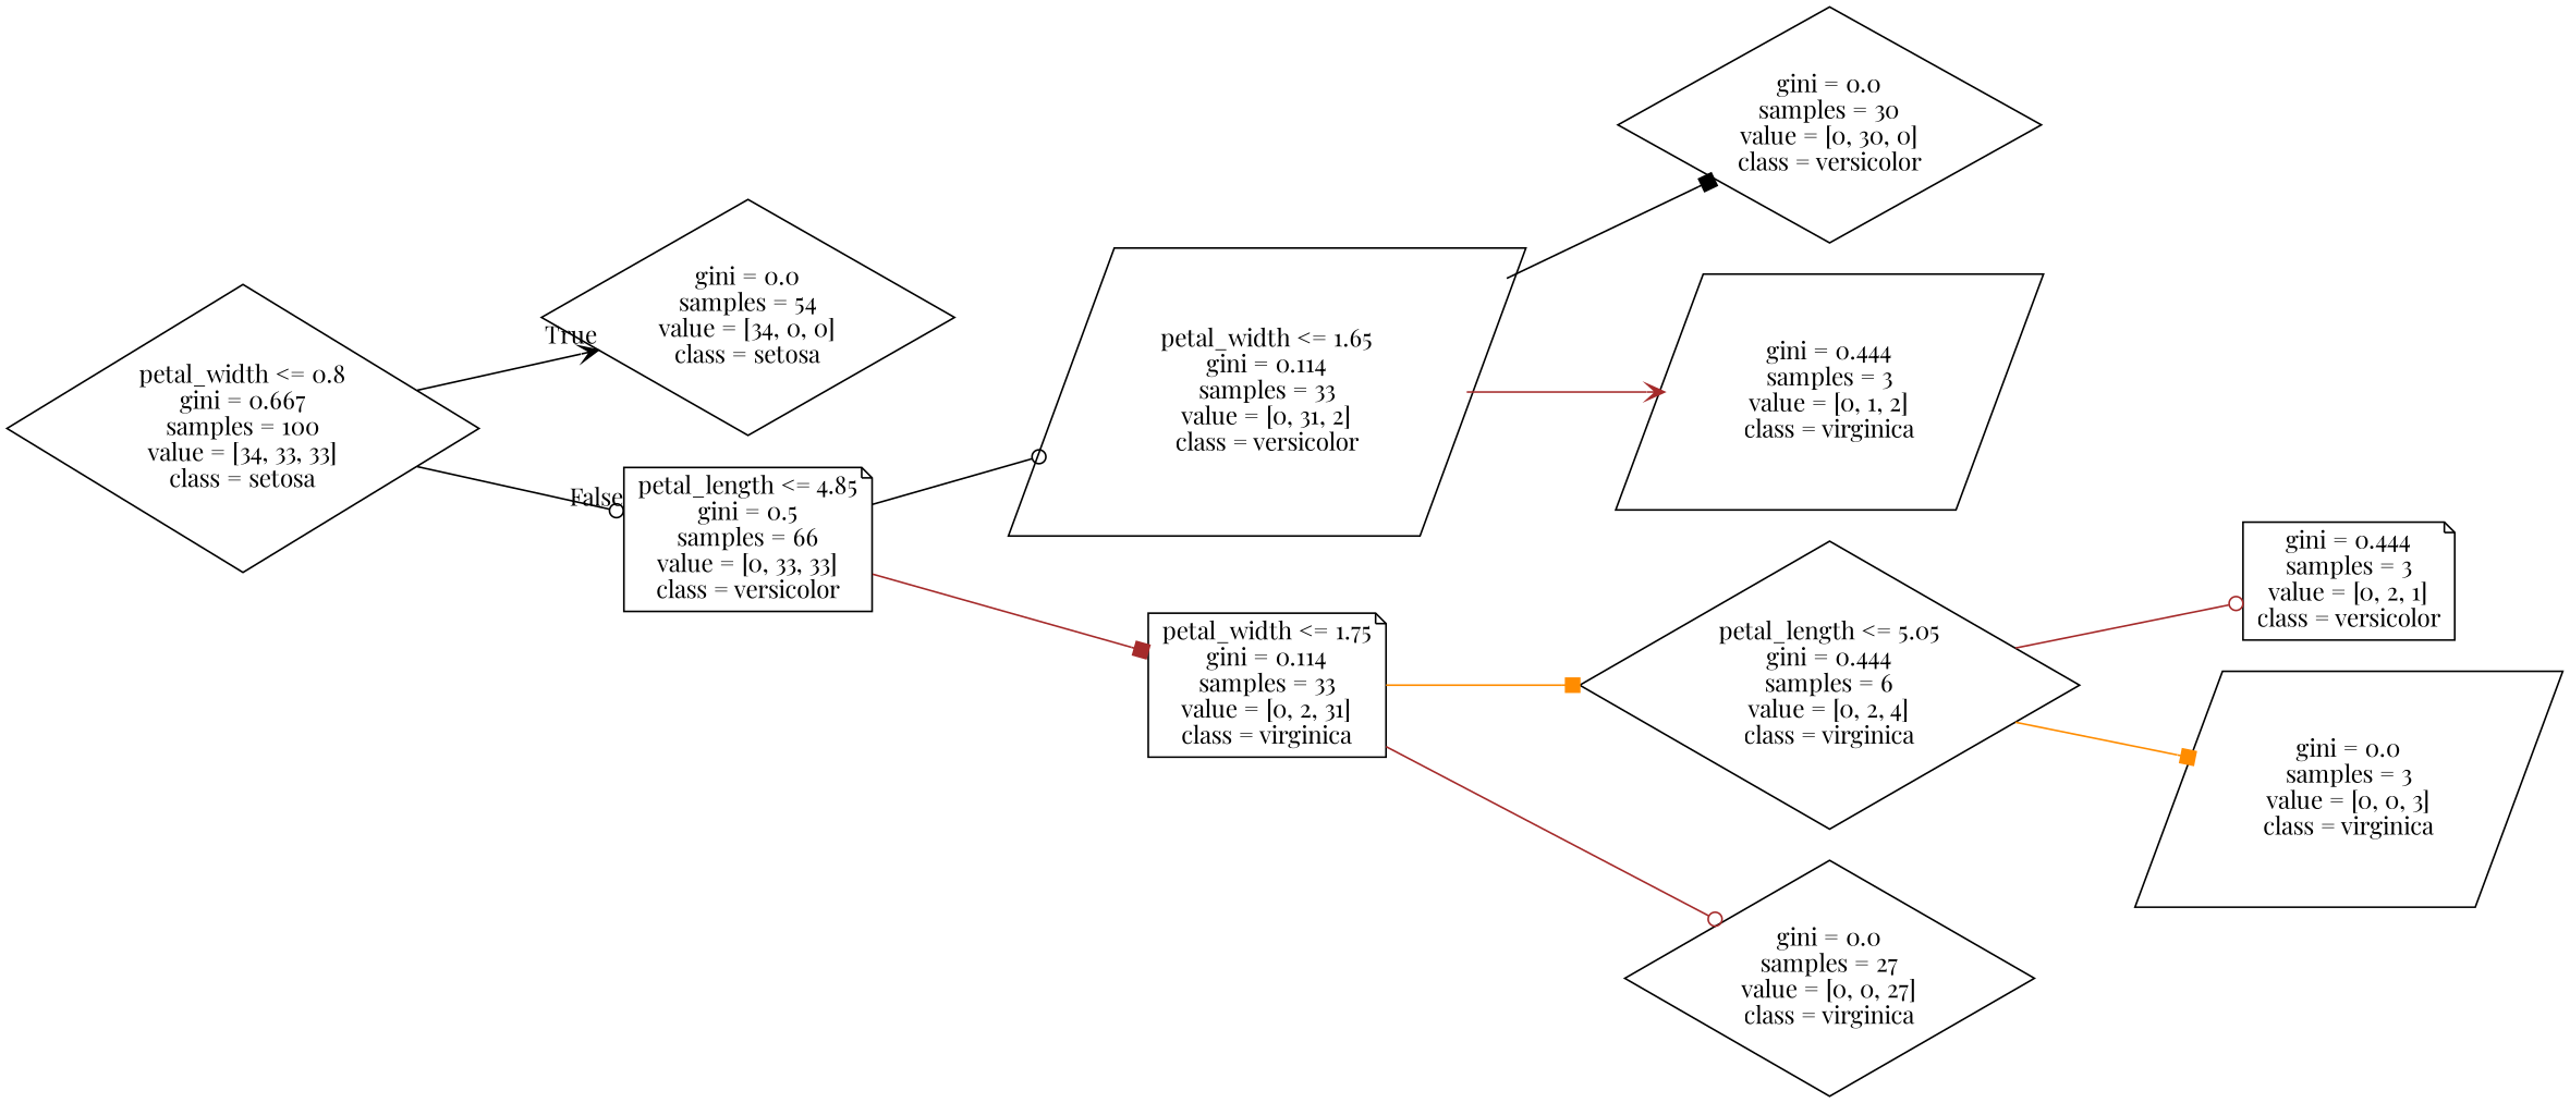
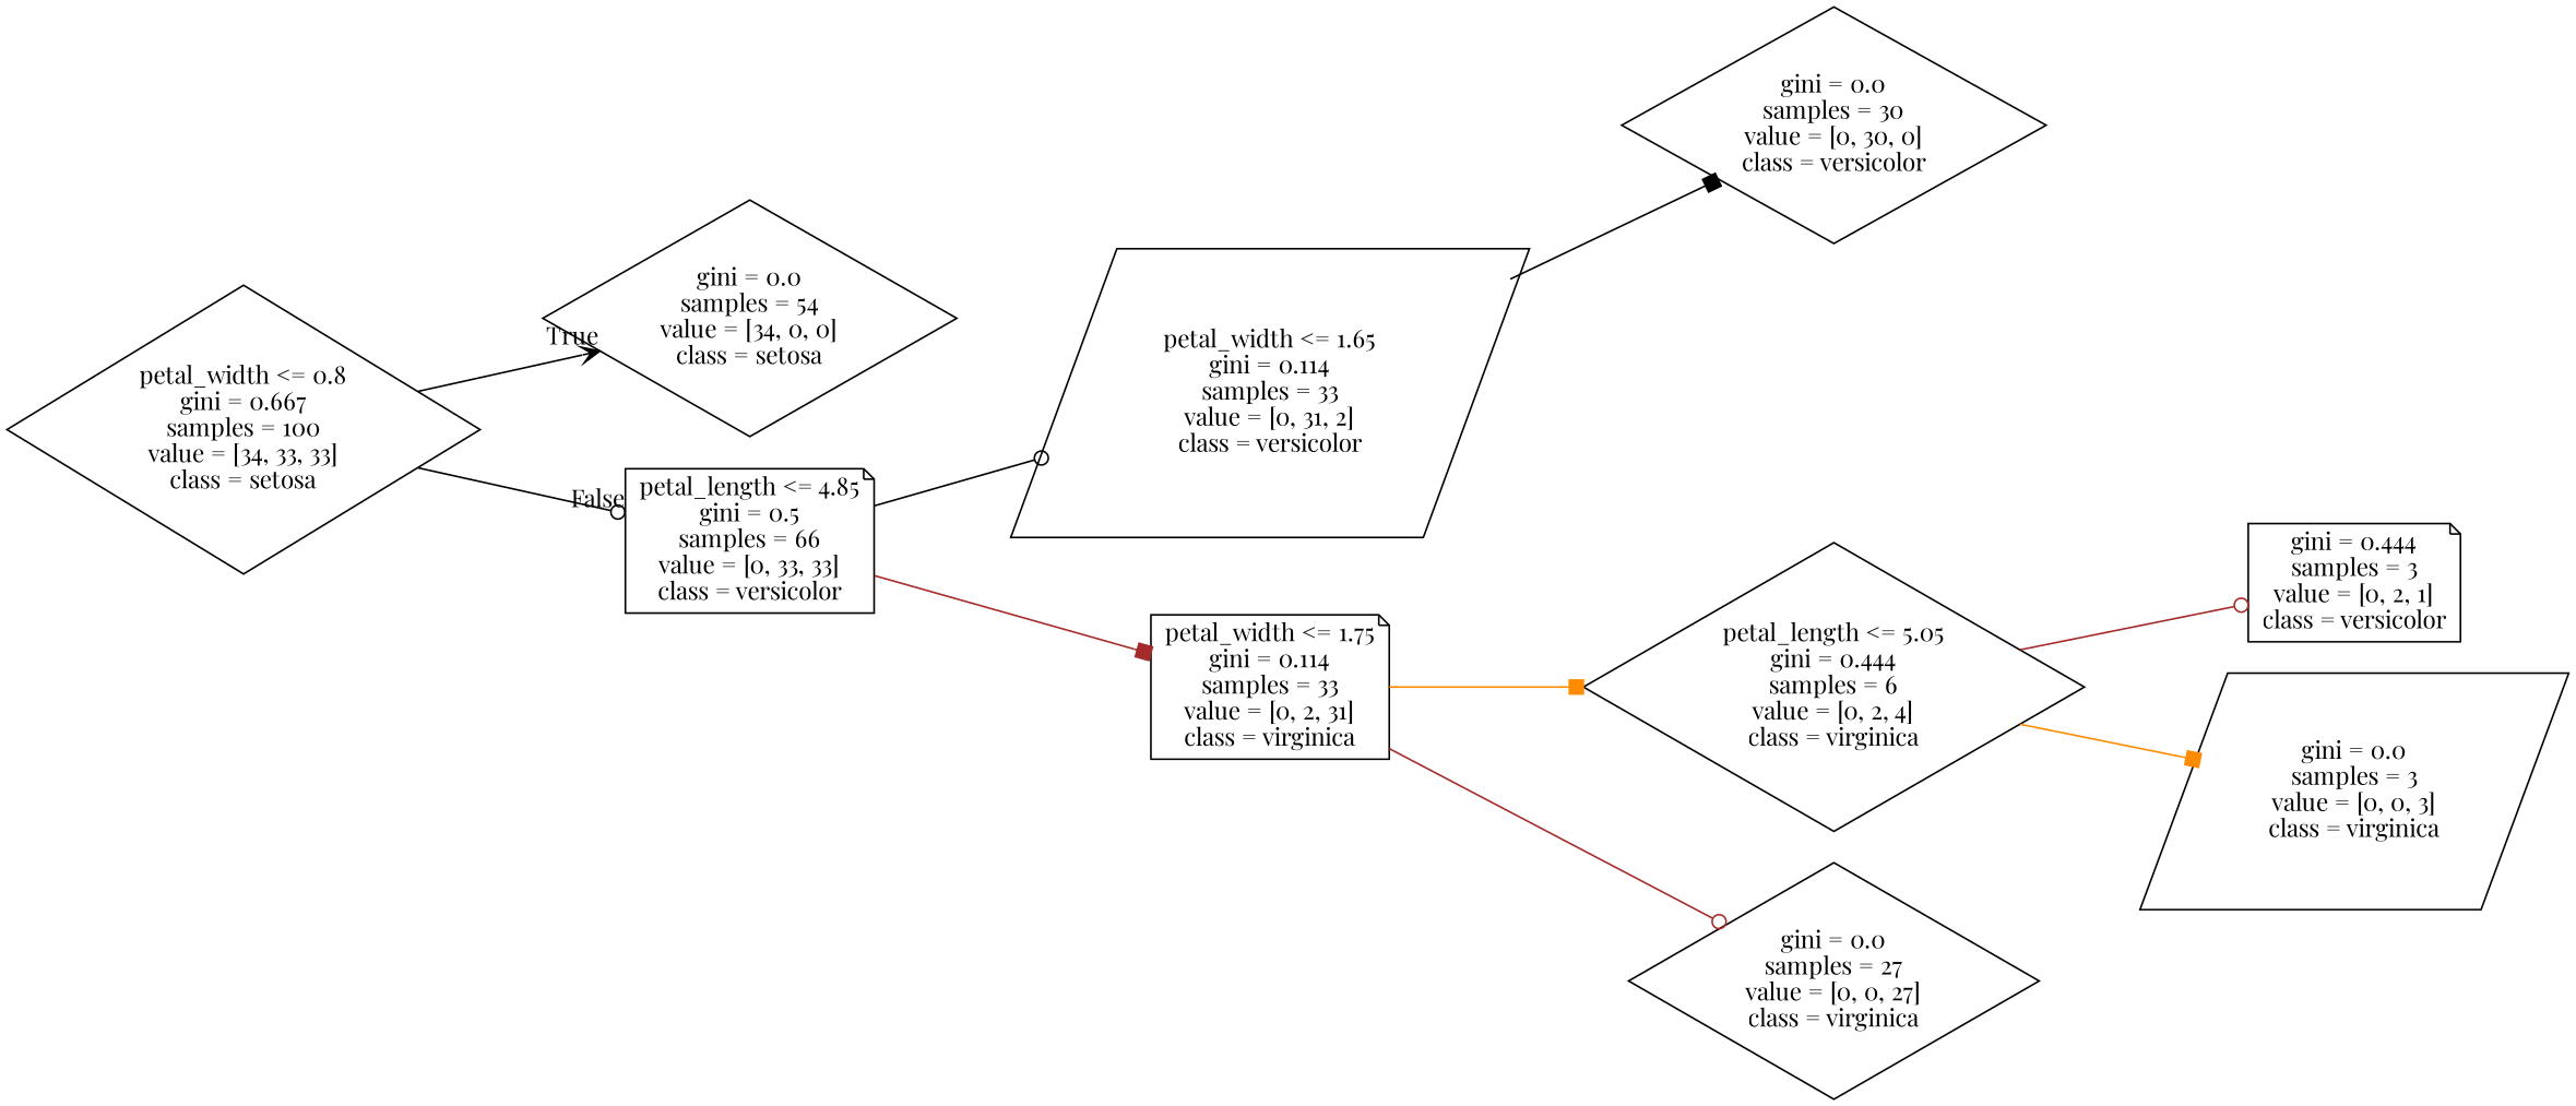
  digraph {
    fontname="Playfair Display"
    rankdir=LR
    node [fontname="Playfair Display" shape=diamond]
    edge [arrowhead=odot color=black fontname="Playfair Display"]
    n1 [label="petal_width <= 0.8\ngini = 0.667\nsamples = 100\nvalue = [34, 33, 33]\nclass = setosa"]
    n2 [label="gini = 0.0\nsamples = 54\nvalue = [34, 0, 0]\nclass = setosa"]
    n3 [label="petal_length <= 4.85\ngini = 0.5\nsamples = 66\nvalue = [0, 33, 33]\nclass = versicolor" shape=note]
    n4 [label="petal_width <= 1.65\ngini = 0.114\nsamples = 33\nvalue = [0, 31, 2]\nclass = versicolor" shape=parallelogram]
    n5 [label="petal_width <= 1.75\ngini = 0.114\nsamples = 33\nvalue = [0, 2, 31]\nclass = virginica" shape=note]
    n6 [label="gini = 0.0\nsamples = 30\nvalue = [0, 30, 0]\nclass = versicolor"]
-   n7 [label="gini = 0.444\nsamples = 3\nvalue = [0, 1, 2]\nclass = virginica" shape=parallelogram]
    n8 [label="petal_length <= 5.05\ngini = 0.444\nsamples = 6\nvalue = [0, 2, 4]\nclass = virginica"]
    n9 [label="gini = 0.0\nsamples = 27\nvalue = [0, 0, 27]\nclass = virginica"]
    n10 [label="gini = 0.444\nsamples = 3\nvalue = [0, 2, 1]\nclass = versicolor" shape=note]
    n11 [label="gini = 0.0\nsamples = 3\nvalue = [0, 0, 3]\nclass = virginica" shape=parallelogram]
    n1 -> n2 [arrowhead=vee headlabel=True labelangle=45 labeldistance=2.5]
    n1 -> n3 [headlabel=False labelangle=-45 labeldistance=2.5]
    n3 -> n4
    n3 -> n5 [arrowhead=box color=brown]
    n4 -> n6 [arrowhead=box]
-   n4 -> n7 [arrowhead=vee color=brown]
    n5 -> n8 [arrowhead=box color=darkorange]
    n5 -> n9 [color=brown]
    n8 -> n10 [color=brown]
    n8 -> n11 [arrowhead=box color=darkorange]
  }
